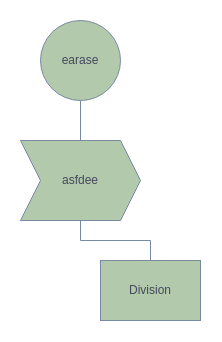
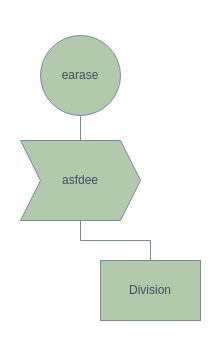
  <mxCell id="0" />
  <mxCell id="1" parent="0" />
- <mxCell id="2" value="earase" style="ellipse;whiteSpace=wrap;html=1;aspect=fixed;labelBackgroundColor=none;fillColor=#B2C9AB;strokeColor=#788AA3;fontColor=#46495D;" parent="1" vertex="1"><mxGeometry x="40" y="20" width="80" height="80" as="geometry" /></mxCell>
+ <mxCell id="2" value="earase" style="ellipse;whiteSpace=wrap;html=1;aspect=fixed;labelBackgroundColor=none;fillColor=#B2C9AB;strokeColor=#788AA3;fontColor=#46495D;" parent="1" vertex="1"><mxGeometry x="40" y="35" width="80" height="80" as="geometry" /></mxCell>
  <mxCell id="3" value="" style="edgeStyle=orthogonalEdgeStyle;rounded=0;orthogonalLoop=1;jettySize=auto;html=1;labelBackgroundColor=none;strokeColor=#788AA3;fontColor=default;endArrow=none;" parent="1" source="4" target="2" edge="1"><mxGeometry relative="1" as="geometry" /></mxCell>
  <mxCell id="4" value="asfdee" style="shape=step;perimeter=stepPerimeter;whiteSpace=wrap;html=1;fixedSize=1;labelBackgroundColor=none;fillColor=#B2C9AB;strokeColor=#788AA3;fontColor=#46495D;" parent="1" vertex="1"><mxGeometry x="20" y="140" width="120" height="80" as="geometry" /></mxCell>
  <mxCell id="5" value="Division" style="whiteSpace=wrap;html=1;align=center;verticalAlign=middle;treeFolding=1;treeMoving=1;newEdgeStyle={&quot;edgeStyle&quot;:&quot;elbowEdgeStyle&quot;,&quot;startArrow&quot;:&quot;none&quot;,&quot;endArrow&quot;:&quot;none&quot;};strokeColor=#788AA3;fontColor=#46495D;fillColor=#B2C9AB;" parent="1" vertex="1"><mxGeometry x="100" y="260" width="100" height="60" as="geometry" /></mxCell>
  <mxCell id="6" value="" style="edgeStyle=elbowEdgeStyle;elbow=vertical;sourcePerimeterSpacing=0;targetPerimeterSpacing=0;startArrow=none;endArrow=none;rounded=0;curved=0;strokeColor=#788AA3;fontColor=#46495D;fillColor=#B2C9AB;" parent="1" target="5" edge="1"><mxGeometry relative="1" as="geometry"><mxPoint x="80" y="220" as="sourcePoint" /></mxGeometry></mxCell>
